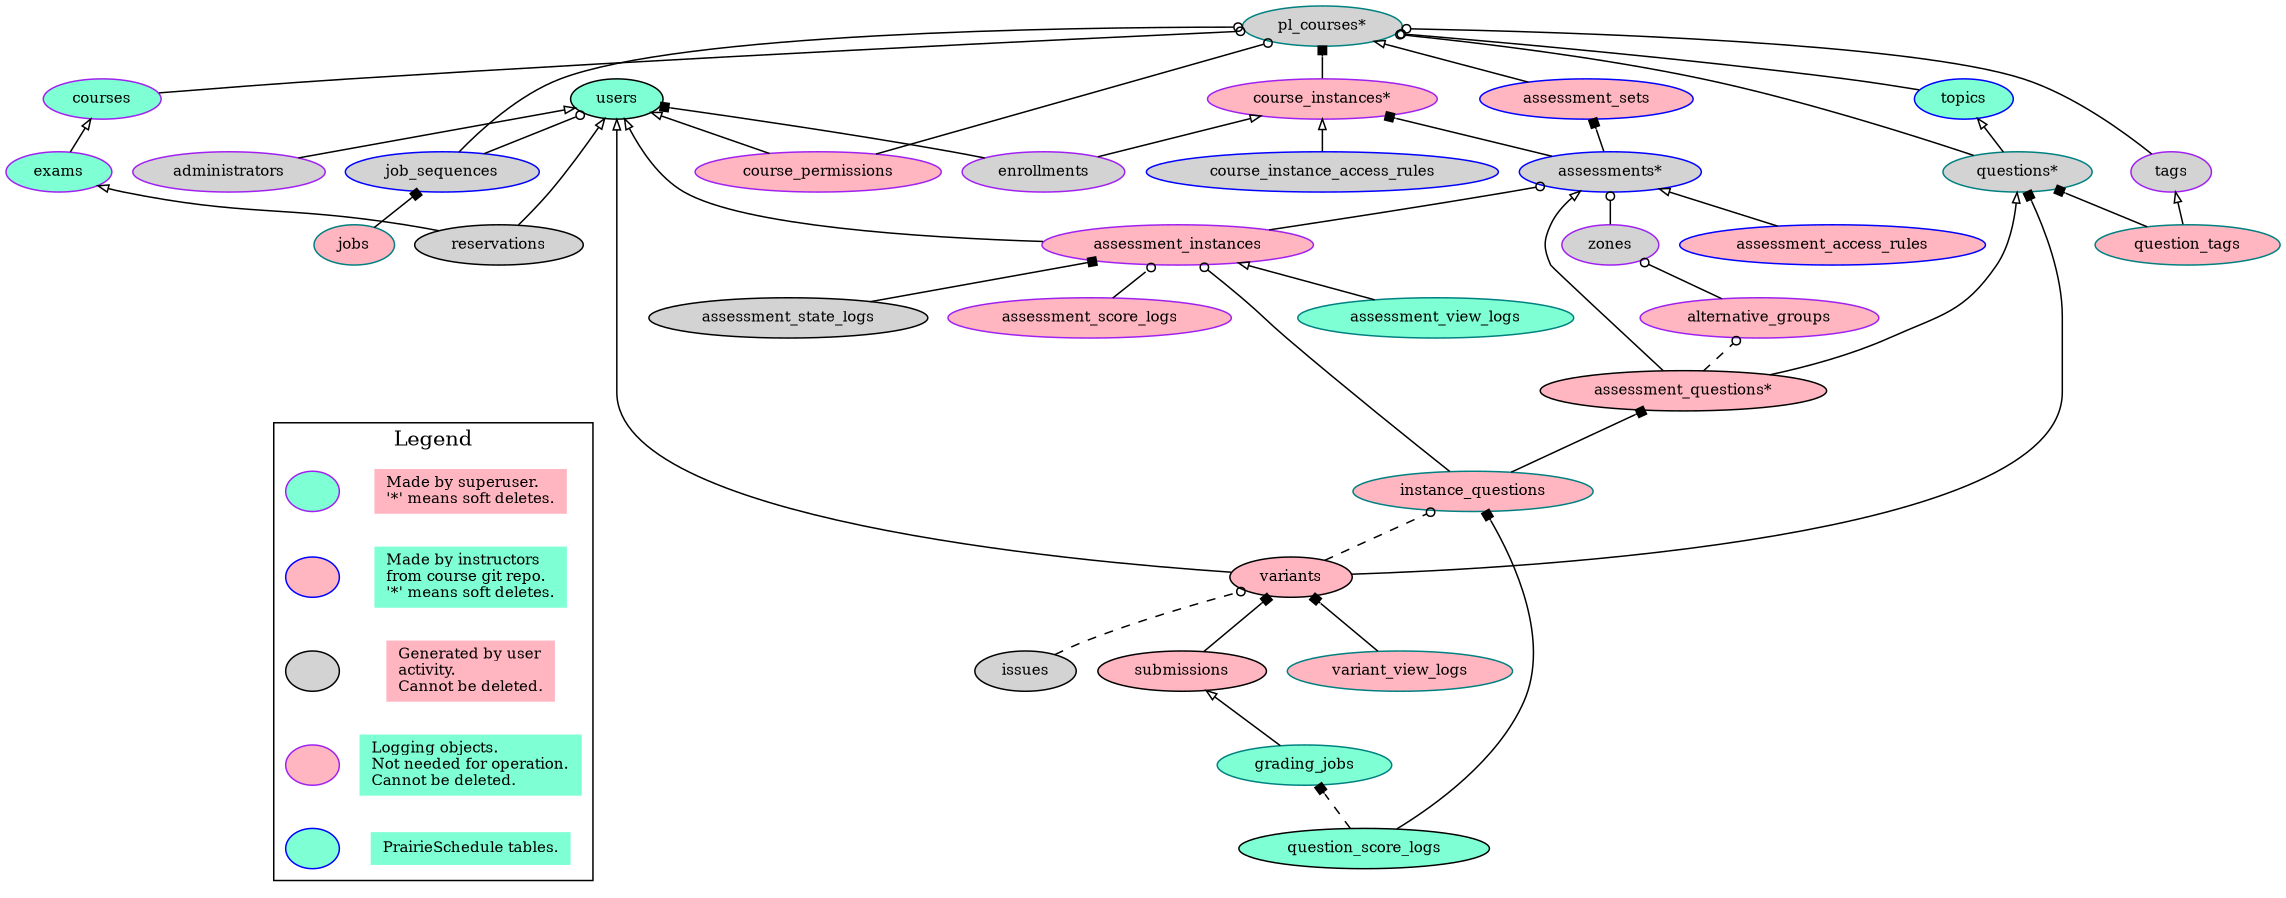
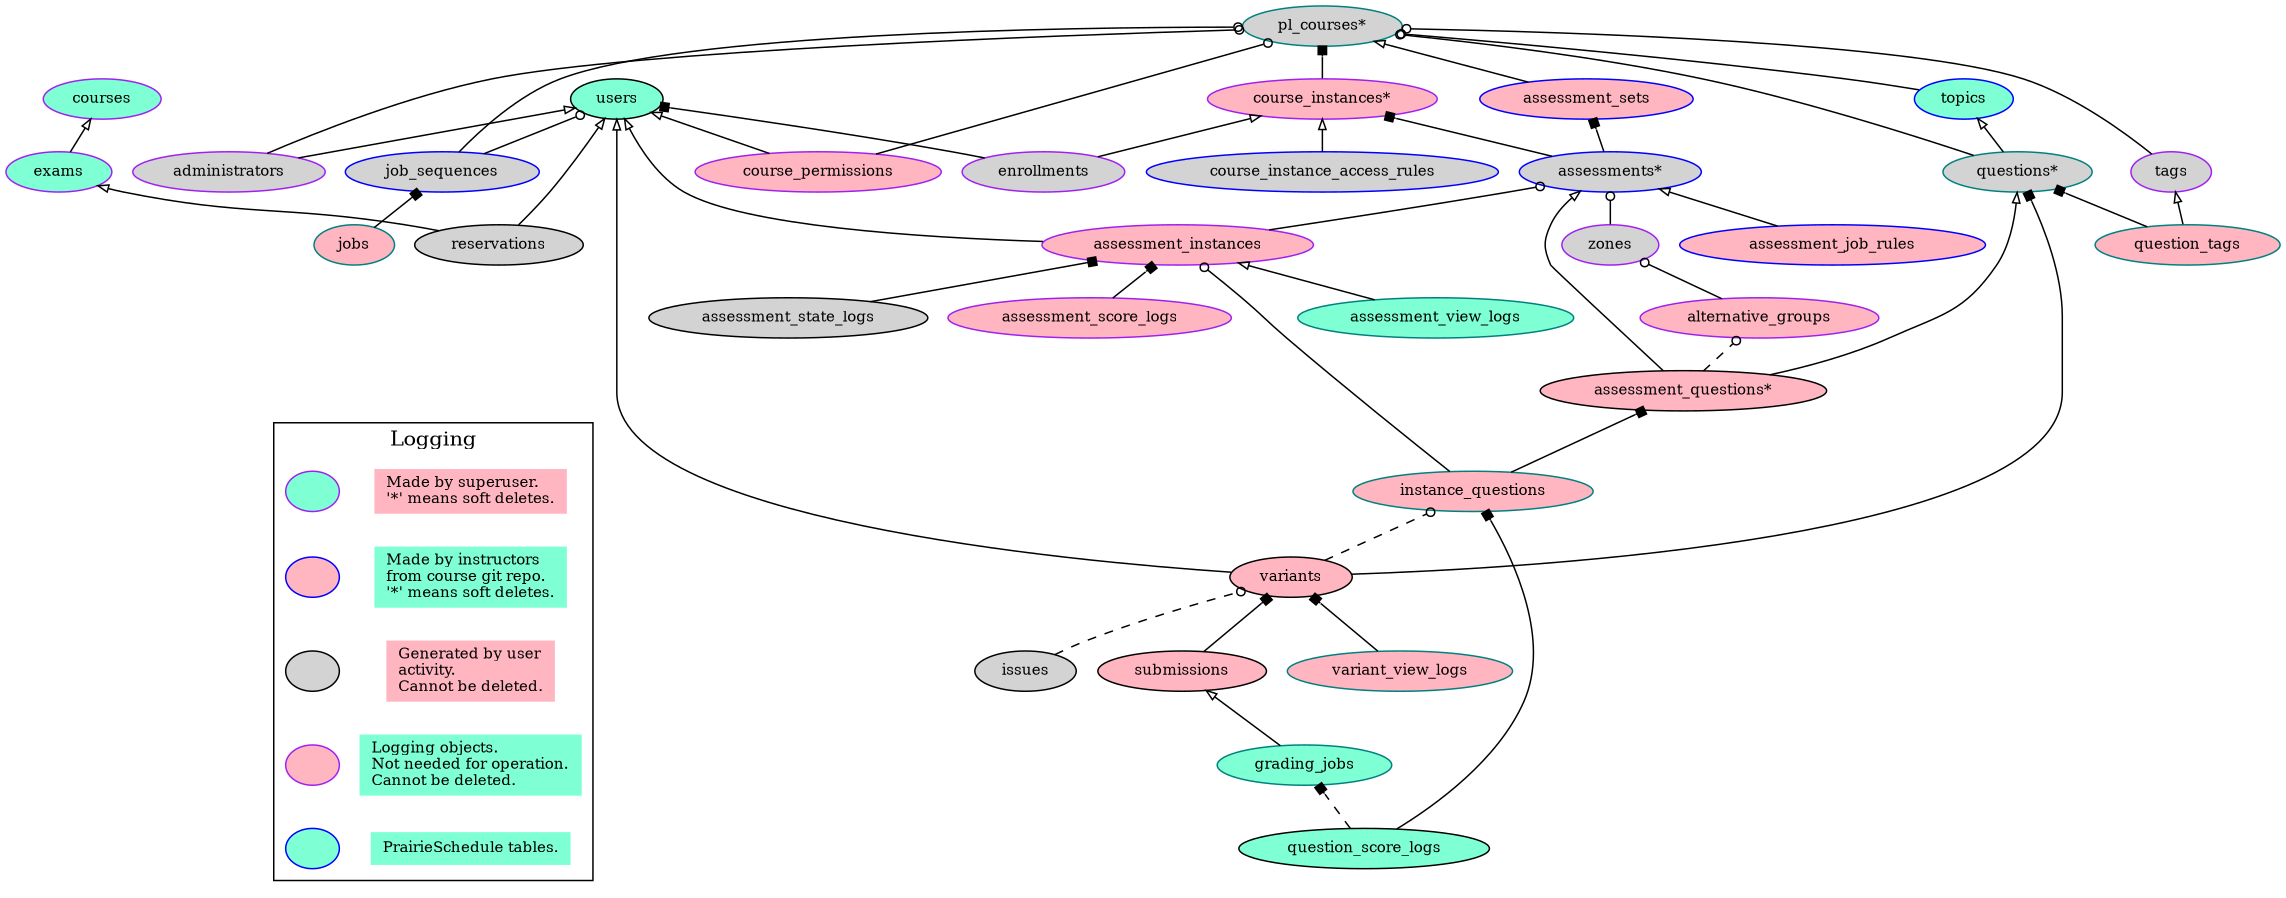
  digraph {
    nodesep=0.2
    rankdir=BT
    ranksep=0.3
    node [color=purple fillcolor=lightpink fontsize=10 style=filled]
    edge [arrowsize=0.7 fontsize=10 arrowhead=onormal]
    n1 [color=black fillcolor=aquamarine height=0.3 label="PrairieSchedule tables.\l" shape=plaintext style="solid,filled" width=0.5]
    n2 [color=teal fillcolor=aquamarine height=0.3 label="Logging objects.\lNot needed for operation.\lCannot be deleted.\l" shape=plaintext style="solid,filled" width=0.5]
    n3 [color=blue fillcolor=aquamarine height=0.3 label=" " width=0.5]
    n4 [height=0.3 label=" " width=0.5]
    n5 [height=0.3 label="Generated by user\lactivity.\lCannot be deleted.\l" shape=plaintext style="solid,filled" width=0.5]
    n6 [color=black fillcolor=lightgrey height=0.3 label=" " width=0.5]
    n7 [color=black fillcolor=aquamarine height=0.3 label="Made by instructors\lfrom course git repo.\l'*' means soft deletes.\l" shape=plaintext style="solid,filled" width=0.5]
    n8 [color=blue height=0.3 label=" " width=0.5]
    n9 [color=black height=0.3 label="Made by superuser.\l'*' means soft deletes.\l" shape=plaintext style="solid,filled" width=0.5]
    n10 [fillcolor=aquamarine height=0.3 label=" " width=0.5]
    users [color=black fillcolor=aquamarine height=0.3 width=0.5]
    administrators [fillcolor=lightgrey height=0.3 width=0.5]
    n13 [color=teal fillcolor=lightgrey height=0.3 label="pl_courses*" width=0.5]
    course_permissions [height=0.3 width=0.5]
    courses [fillcolor=aquamarine height=0.3 width=0.5]
    exams [fillcolor=aquamarine height=0.3 width=0.5]
    reservations [color=black fillcolor=lightgrey height=0.3 width=0.5]
    n18 [height=0.3 label="course_instances*" width=0.5]
    course_instance_access_rules [color=blue fillcolor=lightgrey height=0.3 width=0.5]
-   assessment_access_rules [color=blue height=0.3 width=0.5]
+   assessment_access_rules [color=blue height=0.3 width=0.5 label=assessment_job_rules]
    n21 [color=blue fillcolor=lightgrey height=0.3 label="assessments*" width=0.5]
    assessment_sets [color=blue height=0.3 width=0.5]
    n23 [color=teal fillcolor=lightgrey height=0.3 label="questions*" width=0.5]
    topics [color=blue fillcolor=aquamarine height=0.3 width=0.5]
    question_tags [color=teal height=0.3 width=0.5]
    tags [fillcolor=lightgrey height=0.3 width=0.5]
    n27 [color=black height=0.3 label="assessment_questions*" width=0.5]
    alternative_groups [height=0.3 width=0.5]
    zones [fillcolor=lightgrey height=0.3 width=0.5]
    issues [color=black fillcolor=lightgrey height=0.3 width=0.5]
    variants [color=black height=0.3 width=0.5]
    instance_questions [color=teal height=0.3 width=0.5]
    enrollments [fillcolor=lightgrey height=0.3 width=0.5]
    assessment_instances [height=0.3 width=0.5]
    submissions [color=black height=0.3 width=0.5]
    grading_jobs [color=teal fillcolor=aquamarine height=0.3 width=0.5]
    job_sequences [color=blue fillcolor=lightgrey height=0.3 width=0.5]
    jobs [color=teal height=0.3 width=0.5]
    assessment_state_logs [color=black fillcolor=lightgrey height=0.3 width=0.5]
    assessment_score_logs [height=0.3 width=0.5]
    question_score_logs [color=black fillcolor=aquamarine height=0.3 width=0.5]
    variant_view_logs [color=teal height=0.3 width=0.5]
    assessment_view_logs [color=teal fillcolor=aquamarine height=0.3 width=0.5]
    subgraph cluster_1 {
-     label=Legend
+     label=Logging
      labelloc=b
      n1
      n2
      n3
      n4
      n5
      n6
      n7
      n8
      n9
      n10
    }
    n1 -> n2 [style=invis arrowhead=""]
    n2 -> n5 [style=invis arrowhead=""]
    n3 -> n4 [style=invis arrowhead=""]
    n4 -> n6 [style=invis arrowhead=""]
    n5 -> n7 [style=invis arrowhead=""]
    n6 -> n8 [style=invis arrowhead=""]
    n7 -> n9 [style=invis arrowhead=""]
    n8 -> n10 [style=invis arrowhead=""]
    administrators -> users
    course_permissions -> users
    course_permissions -> n13 [arrowhead=odot]
-   courses -> n13 [arrowhead=odot]
+   administrators -> n13 [arrowhead=odot]
    exams -> courses
    reservations -> users
    reservations -> exams
    n18 -> n13 [arrowhead=box]
    course_instance_access_rules -> n18
    assessment_access_rules -> n21
    n21 -> n18 [arrowhead=box]
    n21 -> assessment_sets [arrowhead=box]
    assessment_sets -> n13
    n23 -> n13 [arrowhead=odot]
    n23 -> topics
    topics -> n13 [arrowhead=odot]
    question_tags -> n23 [arrowhead=box]
    question_tags -> tags
    tags -> n13 [arrowhead=odot]
    n27 -> n21
    n27 -> n23
    n27 -> alternative_groups [arrowhead=odot style=dashed]
    alternative_groups -> zones [arrowhead=odot]
    zones -> n21 [arrowhead=odot]
    issues -> variants [arrowhead=odot style=dashed]
    variants -> users
    variants -> n23 [arrowhead=box]
    variants -> instance_questions [arrowhead=odot style=dashed]
    instance_questions -> n27 [arrowhead=box]
    instance_questions -> assessment_instances [arrowhead=odot]
    enrollments -> users [arrowhead=box]
    enrollments -> n18
    assessment_instances -> users
    assessment_instances -> n21 [arrowhead=odot]
    submissions -> variants [arrowhead=box]
    grading_jobs -> submissions
    job_sequences -> users [arrowhead=odot]
    job_sequences -> n13 [arrowhead=odot]
    jobs -> job_sequences [arrowhead=box]
    assessment_state_logs -> assessment_instances [arrowhead=box]
-   assessment_score_logs -> assessment_instances [arrowhead=odot]
+   assessment_score_logs -> assessment_instances [arrowhead=box]
    question_score_logs -> instance_questions [arrowhead=box]
    question_score_logs -> grading_jobs [arrowhead=box style=dashed]
    variant_view_logs -> variants [arrowhead=box]
    assessment_view_logs -> assessment_instances
  }
